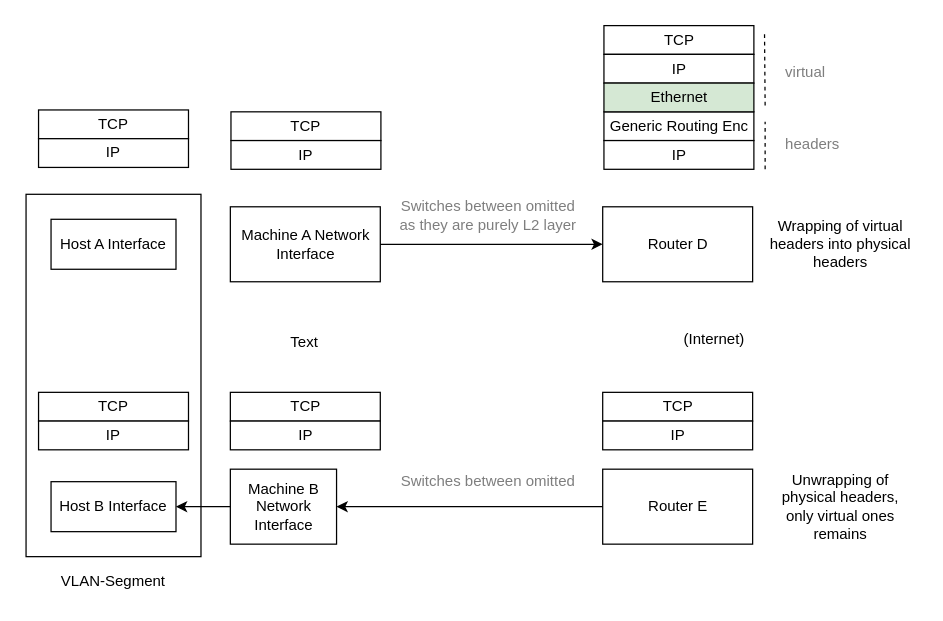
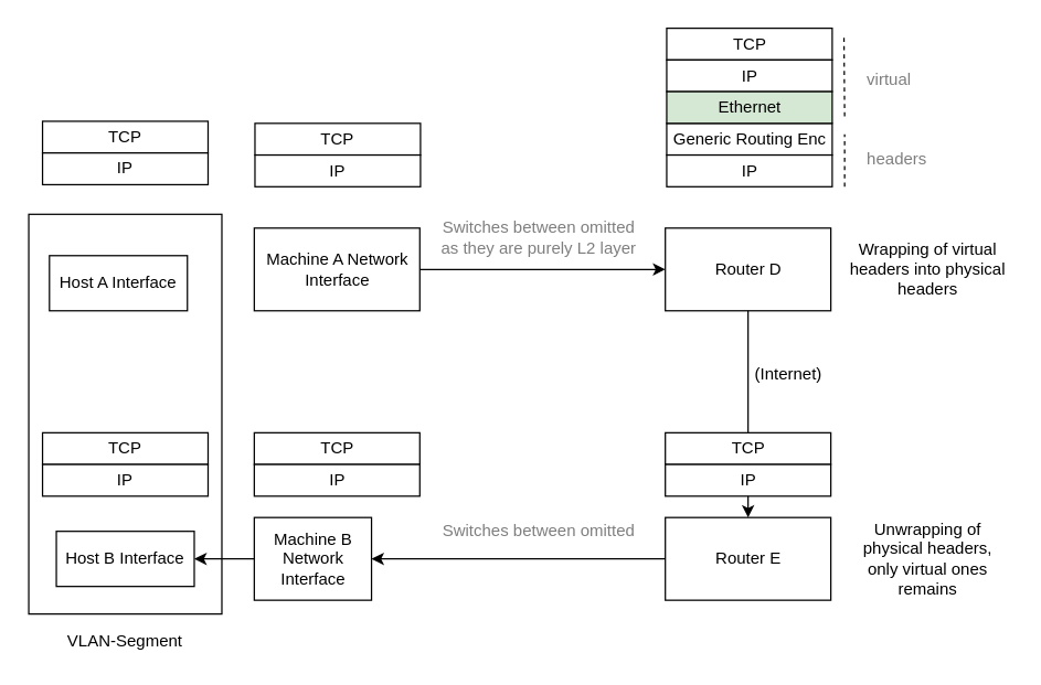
  <mxCell id="0" />
  <mxCell id="1" parent="0" />
- <mxCell id="2" value="Host A Interface&lt;br&gt;" style="rounded=0;whiteSpace=wrap;html=1;" parent="1" vertex="1"><mxGeometry x="40" y="175" width="100" height="40" as="geometry" /></mxCell>
+ <mxCell id="2" value="Host A Interface&lt;br&gt;" style="rounded=0;whiteSpace=wrap;html=1;" parent="1" vertex="1"><mxGeometry x="35" y="185" width="100" height="40" as="geometry" /></mxCell>
  <mxCell id="3" value="Host B Interface&lt;br&gt;" style="rounded=0;whiteSpace=wrap;html=1;" parent="1" vertex="1"><mxGeometry x="40" y="385" width="100" height="40" as="geometry" /></mxCell>
  <mxCell id="4" value="" style="rounded=0;whiteSpace=wrap;html=1;fillColor=none;" parent="1" vertex="1"><mxGeometry x="20" y="155" width="140" height="290" as="geometry" /></mxCell>
  <mxCell id="5" value="VLAN-Segment" style="text;html=1;strokeColor=none;fillColor=none;align=center;verticalAlign=middle;whiteSpace=wrap;rounded=0;" parent="1" vertex="1"><mxGeometry x="20" y="455" width="140" height="20" as="geometry" /></mxCell>
  <mxCell id="6" style="edgeStyle=orthogonalEdgeStyle;rounded=0;orthogonalLoop=1;jettySize=auto;html=1;exitX=1;exitY=0.5;exitDx=0;exitDy=0;entryX=0;entryY=0.5;entryDx=0;entryDy=0;" parent="1" source="7" target="9" edge="1"><mxGeometry relative="1" as="geometry" /></mxCell>
  <mxCell id="7" value="Machine A Network Interface" style="rounded=0;whiteSpace=wrap;html=1;fillColor=none;" parent="1" vertex="1"><mxGeometry x="183.5" y="165" width="120" height="60" as="geometry" /></mxCell>
+ <mxCell id="8" style="edgeStyle=orthogonalEdgeStyle;rounded=0;orthogonalLoop=1;jettySize=auto;html=1;exitX=0.5;exitY=1;exitDx=0;exitDy=0;entryX=0.5;entryY=0;entryDx=0;entryDy=0;" parent="1" source="9" target="11" edge="1"><mxGeometry relative="1" as="geometry" /></mxCell>
  <mxCell id="9" value="Router D" style="rounded=0;whiteSpace=wrap;html=1;fillColor=none;" parent="1" vertex="1"><mxGeometry x="481.5" y="165" width="120" height="60" as="geometry" /></mxCell>
  <mxCell id="10" style="edgeStyle=orthogonalEdgeStyle;rounded=0;orthogonalLoop=1;jettySize=auto;html=1;exitX=0;exitY=0.5;exitDx=0;exitDy=0;entryX=1;entryY=0.5;entryDx=0;entryDy=0;" parent="1" source="11" target="14" edge="1"><mxGeometry relative="1" as="geometry" /></mxCell>
  <mxCell id="11" value="Router E" style="rounded=0;whiteSpace=wrap;html=1;fillColor=none;" parent="1" vertex="1"><mxGeometry x="481.5" y="375" width="120" height="60" as="geometry" /></mxCell>
  <mxCell id="12" value="(Internet)" style="text;html=1;strokeColor=none;fillColor=none;align=center;verticalAlign=middle;whiteSpace=wrap;rounded=0;" parent="1" vertex="1"><mxGeometry x="551" y="261" width="40" height="20" as="geometry" /></mxCell>
  <mxCell id="13" style="edgeStyle=orthogonalEdgeStyle;rounded=0;orthogonalLoop=1;jettySize=auto;html=1;exitX=0;exitY=0.5;exitDx=0;exitDy=0;entryX=1;entryY=0.5;entryDx=0;entryDy=0;" parent="1" source="14" target="3" edge="1"><mxGeometry relative="1" as="geometry" /></mxCell>
  <mxCell id="14" value="Machine B Network Interface" style="rounded=0;whiteSpace=wrap;html=1;fillColor=none;" parent="1" vertex="1"><mxGeometry x="183.5" y="375" width="85" height="60" as="geometry" /></mxCell>
  <mxCell id="15" value="Wrapping of virtual headers into physical headers" style="text;html=1;strokeColor=none;fillColor=none;align=center;verticalAlign=middle;whiteSpace=wrap;rounded=0;" parent="1" vertex="1"><mxGeometry x="611.5" y="170" width="120" height="50" as="geometry" /></mxCell>
  <mxCell id="16" value="Unwrapping of physical headers, only virtual ones remains" style="text;html=1;strokeColor=none;fillColor=none;align=center;verticalAlign=middle;whiteSpace=wrap;rounded=0;" parent="1" vertex="1"><mxGeometry x="611.5" y="380" width="120" height="50" as="geometry" /></mxCell>
  <mxCell id="17" value="Switches between omitted&lt;br&gt;as they are purely L2 layer&lt;br&gt;" style="text;html=1;strokeColor=none;fillColor=none;align=center;verticalAlign=middle;whiteSpace=wrap;rounded=0;textOpacity=50;" vertex="1" parent="1"><mxGeometry x="316" y="155" width="148" height="34" as="geometry" /></mxCell>
  <mxCell id="18" value="Switches between omitted" style="text;strokeColor=none;fillColor=none;align=center;verticalAlign=middle;rounded=0;shadow=0;glass=0;fontColor=#000000;labelBackgroundColor=none;labelBorderColor=none;whiteSpace=wrap;html=1;textOpacity=50;" vertex="1" parent="1"><mxGeometry x="316" y="375" width="148" height="20" as="geometry" /></mxCell>
  <mxCell id="19" value="TCP" style="rounded=0;whiteSpace=wrap;html=1;shadow=0;glass=0;labelBackgroundColor=none;strokeColor=#000000;fontColor=#000000;" vertex="1" parent="1"><mxGeometry x="184" y="89" width="120" height="23" as="geometry" /></mxCell>
  <mxCell id="20" value="IP" style="rounded=0;whiteSpace=wrap;html=1;shadow=0;glass=0;labelBackgroundColor=none;strokeColor=#000000;fontColor=#000000;" vertex="1" parent="1"><mxGeometry x="184" y="112" width="120" height="23" as="geometry" /></mxCell>
  <mxCell id="21" value="TCP" style="rounded=0;whiteSpace=wrap;html=1;shadow=0;glass=0;labelBackgroundColor=none;strokeColor=#000000;fontColor=#000000;" vertex="1" parent="1"><mxGeometry x="482.5" y="20" width="120" height="23" as="geometry" /></mxCell>
  <mxCell id="22" value="IP" style="rounded=0;whiteSpace=wrap;html=1;shadow=0;glass=0;labelBackgroundColor=none;strokeColor=#000000;fontColor=#000000;" vertex="1" parent="1"><mxGeometry x="482.5" y="43" width="120" height="23" as="geometry" /></mxCell>
  <mxCell id="23" value="Generic Routing Enc" style="rounded=0;whiteSpace=wrap;html=1;shadow=0;glass=0;labelBackgroundColor=none;strokeColor=#000000;fontColor=#000000;" vertex="1" parent="1"><mxGeometry x="482.5" y="89" width="120" height="23" as="geometry" /></mxCell>
  <mxCell id="24" value="IP" style="rounded=0;whiteSpace=wrap;html=1;shadow=0;glass=0;labelBackgroundColor=none;strokeColor=#000000;fontColor=#000000;" vertex="1" parent="1"><mxGeometry x="482.5" y="112" width="120" height="23" as="geometry" /></mxCell>
  <mxCell id="25" value="Ethernet" style="rounded=0;whiteSpace=wrap;html=1;shadow=0;glass=0;labelBackgroundColor=none;strokeColor=#000000;fontColor=#000000;fillColor=#d5e8d4;" vertex="1" parent="1"><mxGeometry x="482.5" y="66" width="120" height="23" as="geometry" /></mxCell>
  <mxCell id="26" value="TCP" style="rounded=0;whiteSpace=wrap;html=1;shadow=0;glass=0;labelBackgroundColor=none;strokeColor=#000000;fontColor=#000000;" vertex="1" parent="1"><mxGeometry x="481.5" y="313.5" width="120" height="23" as="geometry" /></mxCell>
  <mxCell id="27" value="IP" style="rounded=0;whiteSpace=wrap;html=1;shadow=0;glass=0;labelBackgroundColor=none;strokeColor=#000000;fontColor=#000000;" vertex="1" parent="1"><mxGeometry x="481.5" y="336.5" width="120" height="23" as="geometry" /></mxCell>
  <mxCell id="28" value="TCP" style="rounded=0;whiteSpace=wrap;html=1;shadow=0;glass=0;labelBackgroundColor=none;strokeColor=#000000;fontColor=#000000;" vertex="1" parent="1"><mxGeometry x="183.5" y="313.5" width="120" height="23" as="geometry" /></mxCell>
  <mxCell id="29" value="IP" style="rounded=0;whiteSpace=wrap;html=1;shadow=0;glass=0;labelBackgroundColor=none;strokeColor=#000000;fontColor=#000000;" vertex="1" parent="1"><mxGeometry x="183.5" y="336.5" width="120" height="23" as="geometry" /></mxCell>
  <mxCell id="30" value="TCP" style="rounded=0;whiteSpace=wrap;html=1;shadow=0;glass=0;labelBackgroundColor=none;strokeColor=#000000;fontColor=#000000;" vertex="1" parent="1"><mxGeometry x="30" y="87.5" width="120" height="23" as="geometry" /></mxCell>
  <mxCell id="31" value="IP" style="rounded=0;whiteSpace=wrap;html=1;shadow=0;glass=0;labelBackgroundColor=none;strokeColor=#000000;fontColor=#000000;" vertex="1" parent="1"><mxGeometry x="30" y="110.5" width="120" height="23" as="geometry" /></mxCell>
  <mxCell id="32" value="TCP" style="rounded=0;whiteSpace=wrap;html=1;shadow=0;glass=0;labelBackgroundColor=none;strokeColor=#000000;fontColor=#000000;" vertex="1" parent="1"><mxGeometry x="30" y="313.5" width="120" height="23" as="geometry" /></mxCell>
  <mxCell id="33" value="IP" style="rounded=0;whiteSpace=wrap;html=1;shadow=0;glass=0;labelBackgroundColor=none;strokeColor=#000000;fontColor=#000000;" vertex="1" parent="1"><mxGeometry x="30" y="336.5" width="120" height="23" as="geometry" /></mxCell>
- <mxCell id="34" value="Text" style="text;html=1;resizable=0;points=[];autosize=1;align=left;verticalAlign=top;spacingTop=-4;fontColor=#000000;" vertex="1" parent="1"><mxGeometry x="230" y="264" width="32" height="14" as="geometry" /></mxCell>
  <mxCell id="35" value="" style="endArrow=none;html=1;fontColor=#000000;rounded=0;dashed=1;" edge="1" parent="1"><mxGeometry width="50" height="50" relative="1" as="geometry"><mxPoint x="611.5" y="84" as="sourcePoint" /><mxPoint x="611" y="24.5" as="targetPoint" /></mxGeometry></mxCell>
  <mxCell id="36" value="virtual" style="text;html=1;resizable=0;points=[];autosize=1;align=left;verticalAlign=top;spacingTop=-4;fontColor=#000000;textOpacity=50;" vertex="1" parent="1"><mxGeometry x="625.5" y="47.5" width="42" height="14" as="geometry" /></mxCell>
  <mxCell id="37" value="" style="endArrow=none;html=1;fontColor=#000000;rounded=0;dashed=1;" edge="1" parent="1"><mxGeometry width="50" height="50" relative="1" as="geometry"><mxPoint x="611.5" y="135" as="sourcePoint" /><mxPoint x="611.5" y="97" as="targetPoint" /><Array as="points"><mxPoint x="611.5" y="115" /></Array></mxGeometry></mxCell>
  <mxCell id="38" value="headers" style="text;html=1;resizable=0;points=[];autosize=1;align=left;verticalAlign=top;spacingTop=-4;fontColor=#000000;textOpacity=50;" vertex="1" parent="1"><mxGeometry x="625.5" y="105" width="53" height="14" as="geometry" /></mxCell>
